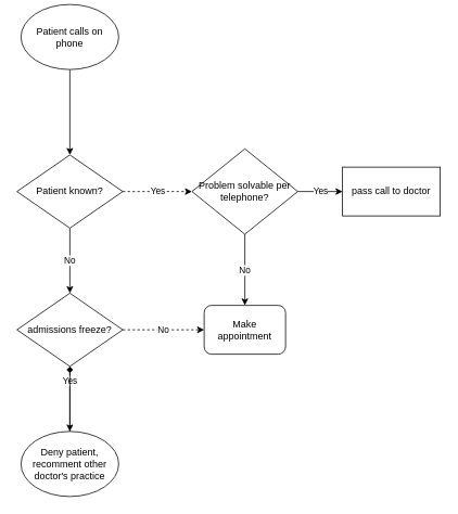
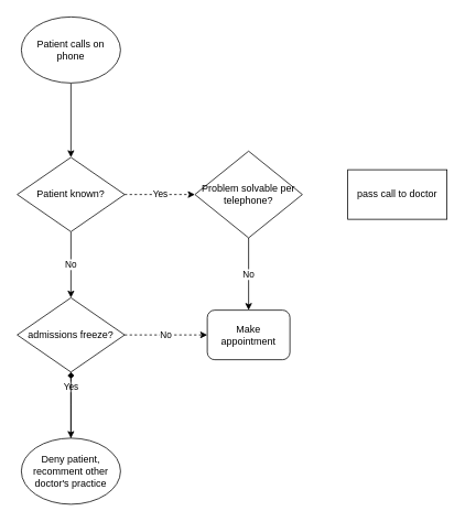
  <mxCell id="0" />
  <mxCell id="1" parent="0" />
  <mxCell id="2" style="edgeStyle=orthogonalEdgeStyle;rounded=0;orthogonalLoop=1;jettySize=auto;html=1;exitX=0.5;exitY=1;exitDx=0;exitDy=0;entryX=0.5;entryY=0;entryDx=0;entryDy=0;" parent="1" source="14" target="5" edge="1"><mxGeometry relative="1" as="geometry"><mxPoint x="205" y="110" as="sourcePoint" /></mxGeometry></mxCell>
  <mxCell id="3" value="Yes" style="edgeStyle=orthogonalEdgeStyle;rounded=0;orthogonalLoop=1;jettySize=auto;html=1;dashed=1;" parent="1" source="5" target="11" edge="1"><mxGeometry relative="1" as="geometry"><mxPoint x="235" y="235" as="targetPoint" /></mxGeometry></mxCell>
  <mxCell id="4" value="No" style="edgeStyle=orthogonalEdgeStyle;rounded=0;orthogonalLoop=1;jettySize=auto;html=1;" parent="1" source="5" target="8" edge="1"><mxGeometry relative="1" as="geometry" /></mxCell>
  <mxCell id="5" value="Patient known?" style="rhombus;whiteSpace=wrap;html=1;" parent="1" vertex="1"><mxGeometry x="20" y="190" width="130" height="90" as="geometry" /></mxCell>
  <mxCell id="6" value="No" style="edgeStyle=orthogonalEdgeStyle;rounded=0;orthogonalLoop=1;jettySize=auto;html=1;dashed=1;" parent="1" source="8" target="13" edge="1"><mxGeometry relative="1" as="geometry"><mxPoint x="240" y="405" as="targetPoint" /></mxGeometry></mxCell>
  <mxCell id="7" value="Yes" style="edgeStyle=orthogonalEdgeStyle;rounded=0;orthogonalLoop=1;jettySize=auto;html=1;exitX=0.5;exitY=0.5;exitDx=0;exitDy=0;exitPerimeter=0;" parent="1" source="8" edge="1"><mxGeometry relative="1" as="geometry"><mxPoint x="85" y="530" as="targetPoint" /></mxGeometry></mxCell>
  <mxCell id="8" value="admissions freeze?" style="rhombus;whiteSpace=wrap;html=1;" parent="1" vertex="1"><mxGeometry x="20" y="360" width="130" height="90" as="geometry" /></mxCell>
  <mxCell id="9" value="No" style="edgeStyle=orthogonalEdgeStyle;rounded=0;orthogonalLoop=1;jettySize=auto;html=1;" parent="1" source="11" target="13" edge="1"><mxGeometry relative="1" as="geometry"><mxPoint x="300" y="375" as="targetPoint" /></mxGeometry></mxCell>
- <mxCell id="10" value="Yes" style="edgeStyle=orthogonalEdgeStyle;rounded=0;orthogonalLoop=1;jettySize=auto;html=1;" parent="1" source="11" target="12" edge="1"><mxGeometry relative="1" as="geometry" /></mxCell>
  <mxCell id="11" value="Problem solvable per telephone?" style="rhombus;whiteSpace=wrap;html=1;" parent="1" vertex="1"><mxGeometry x="235" y="182.5" width="130" height="105" as="geometry" /></mxCell>
  <mxCell id="12" value="pass call to doctor" style="whiteSpace=wrap;html=1;" parent="1" vertex="1"><mxGeometry x="420" y="205" width="120" height="60" as="geometry" /></mxCell>
  <mxCell id="13" value="Make appointment" style="rounded=1;whiteSpace=wrap;html=1;" parent="1" vertex="1"><mxGeometry x="250" y="375" width="100" height="60" as="geometry" /></mxCell>
- <mxCell id="14" value="&lt;span&gt;Patient calls on phone&lt;/span&gt;" style="ellipse;whiteSpace=wrap;html=1;" vertex="1" parent="1"><mxGeometry x="25" y="5" width="120" height="80" as="geometry" /></mxCell>
+ <mxCell id="14" value="&lt;span&gt;Patient calls on phone&lt;/span&gt;" style="ellipse;whiteSpace=wrap;html=1;" vertex="1" parent="1"><mxGeometry x="25" y="20" width="120" height="80" as="geometry" /></mxCell>
  <mxCell id="15" value="" style="edgeStyle=orthogonalEdgeStyle;rounded=0;orthogonalLoop=1;jettySize=auto;html=1;exitX=0.5;exitY=0;exitDx=0;exitDy=0;endArrow=diamond;" edge="1" parent="1" source="16" target="8"><mxGeometry relative="1" as="geometry" /></mxCell>
  <mxCell id="16" value="Deny patient, recomment other doctor's practice" style="ellipse;whiteSpace=wrap;html=1;" vertex="1" parent="1"><mxGeometry x="25" y="530" width="120" height="80" as="geometry" /></mxCell>
